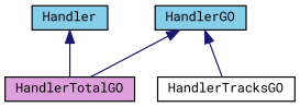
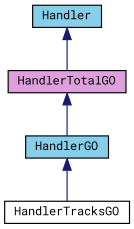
  digraph {
    fontname="Roboto Mono"
    node [color=black fillcolor=skyblue fontname="Roboto Mono" fontsize=10 shape=record style=filled]
    edge [color=midnightblue dir=back fontname="Roboto Mono" fontsize=10 labelfontname=Helvetica labelfontsize=10 style=solid]
    n1 [fontcolor=black height=0.2 label=HandlerGO width=0.4]
    n2 [fillcolor=plum height=0.2 label=HandlerTotalGO width=0.4]
    n3 [fillcolor=white height=0.2 label=HandlerTracksGO width=0.4]
    n4 [height=0.2 label=Handler width=0.4]
-   n1 -> n2
+   n2 -> n1
    n1 -> n3
    n4 -> n2
  }
